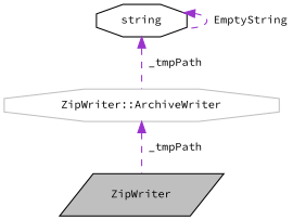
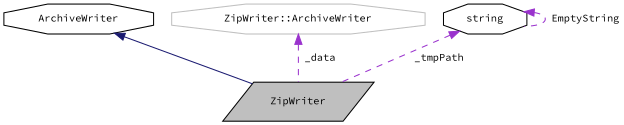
  digraph {
    fontname="Source Code Pro"
    node [color=black fillcolor=white fontname="Source Code Pro" fontsize=10 shape=octagon style=filled]
    edge [color=darkorchid3 dir=back fontname="Source Code Pro" fontsize=10 labelfontname=Helvetica labelfontsize=10 style=dashed]
    n1 [fillcolor=grey75 fontcolor=black height=0.2 label=ZipWriter shape=parallelogram width=0.4]
+   n2 [height=0.2 label=ArchiveWriter width=0.4]
    n3 [color=grey75 height=0.2 label="ZipWriter::ArchiveWriter" width=0.4]
    n4 [height=0.2 label=string width=0.4]
-   n3 -> n1 [label=" _tmpPath"]
-   n4 -> n3 [label=" _tmpPath"]
+   n2 -> n1 [color=midnightblue style=solid]
+   n3 -> n1 [label=" _data"]
+   n4 -> n1 [label=" _tmpPath"]
    n4 -> n4 [label=" EmptyString"]
  }
